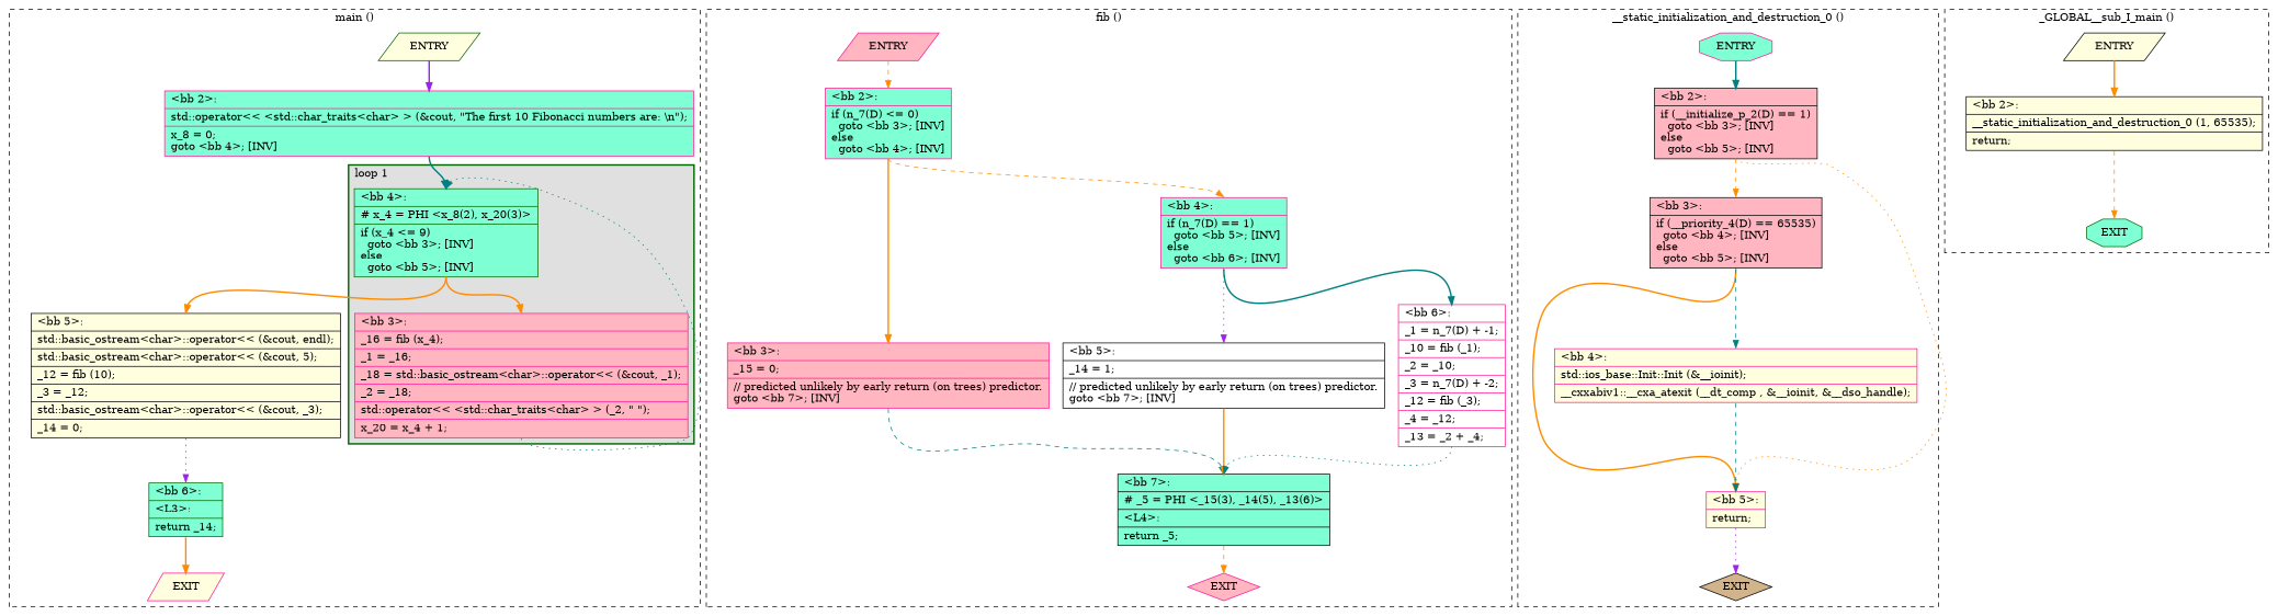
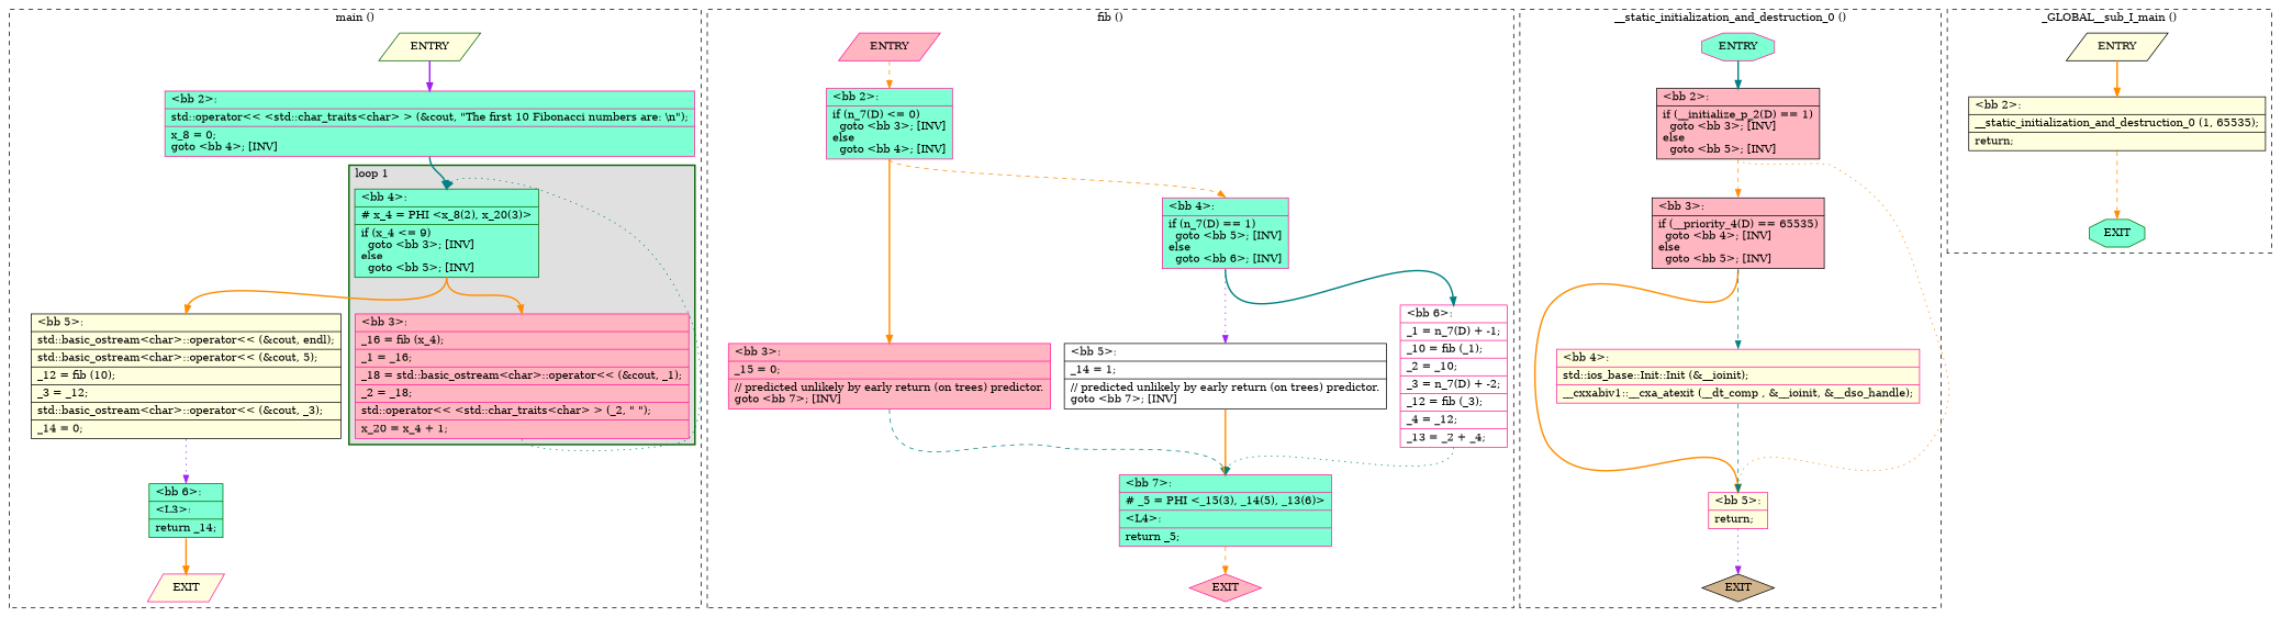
  digraph {
    node [fillcolor=aquamarine shape=record style=filled color=deeppink]
    edge [color=darkorange constraint=true headport=n style=bold tailport=s weight=10]
    n1 [label="{\<bb\ 4\>:\l|#\ x_4\ =\ PHI\ \<x_8(2),\ x_20(3)\>\l|if\ (x_4\ \<=\ 9)\l\ \ goto\ \<bb\ 3\>;\ [INV]\lelse\l\ \ goto\ \<bb\ 5\>;\ [INV]\l}" color=darkgreen]
    n2 [fillcolor=lightpink label="{\<bb\ 3\>:\l|_16\ =\ fib\ (x_4);\l|_1\ =\ _16;\l|_18\ =\ std::basic_ostream\<char\>::operator\<\<\ (&cout,\ _1);\l|_2\ =\ _18;\l|std::operator\<\<\ \<std::char_traits\<char\>\ \>\ (_2,\ \"\ \");\l|x_20\ =\ x_4\ +\ 1;\l}"]
    n3 [fillcolor=lightyellow label="{\<bb\ 5\>:\l|std::basic_ostream\<char\>::operator\<\<\ (&cout,\ endl);\l|std::basic_ostream\<char\>::operator\<\<\ (&cout,\ 5);\l|_12\ =\ fib\ (10);\l|_3\ =\ _12;\l|std::basic_ostream\<char\>::operator\<\<\ (&cout,\ _3);\l|_14\ =\ 0;\l}" color=black]
    n4 [fillcolor=lightyellow label=ENTRY shape=parallelogram color=darkgreen]
    n5 [fillcolor=lightyellow label=EXIT shape=parallelogram]
    n6 [label="{\<bb\ 2\>:\l|std::operator\<\<\ \<std::char_traits\<char\>\ \>\ (&cout,\ \"The\ first\ 10\ Fibonacci\ numbers\ are:\ \\n\");\l|x_8\ =\ 0;\lgoto\ \<bb\ 4\>;\ [INV]\l}"]
    n7 [label="{\<bb\ 6\>:\l|\<L3\>:\l|return\ _14;\l}" color=darkgreen]
    n8 [fillcolor=lightpink label=ENTRY shape=parallelogram]
    n9 [fillcolor=lightpink label=EXIT shape=diamond]
    n10 [label="{\<bb\ 2\>:\l|if\ (n_7(D)\ \<=\ 0)\l\ \ goto\ \<bb\ 3\>;\ [INV]\lelse\l\ \ goto\ \<bb\ 4\>;\ [INV]\l}"]
    n11 [fillcolor=lightpink label="{\<bb\ 3\>:\l|_15\ =\ 0;\l|//\ predicted\ unlikely\ by\ early\ return\ (on\ trees)\ predictor.\lgoto\ \<bb\ 7\>;\ [INV]\l}"]
    n12 [label="{\<bb\ 4\>:\l|if\ (n_7(D)\ ==\ 1)\l\ \ goto\ \<bb\ 5\>;\ [INV]\lelse\l\ \ goto\ \<bb\ 6\>;\ [INV]\l}"]
-   n13 [label="{\<bb\ 7\>:\l|#\ _5\ =\ PHI\ \<_15(3),\ _14(5),\ _13(6)\>\l|\<L4\>:\l|return\ _5;\l}" color=black]
+   n13 [label="{\<bb\ 7\>:\l|#\ _5\ =\ PHI\ \<_15(3),\ _14(5),\ _13(6)\>\l|\<L4\>:\l|return\ _5;\l}"]
    n14 [fillcolor=white label="{\<bb\ 5\>:\l|_14\ =\ 1;\l|//\ predicted\ unlikely\ by\ early\ return\ (on\ trees)\ predictor.\lgoto\ \<bb\ 7\>;\ [INV]\l}" color=black]
    n15 [fillcolor=white label="{\<bb\ 6\>:\l|_1\ =\ n_7(D)\ +\ -1;\l|_10\ =\ fib\ (_1);\l|_2\ =\ _10;\l|_3\ =\ n_7(D)\ +\ -2;\l|_12\ =\ fib\ (_3);\l|_4\ =\ _12;\l|_13\ =\ _2\ +\ _4;\l}"]
    n16 [label=ENTRY shape=octagon]
    n17 [fillcolor=tan label=EXIT shape=diamond color=black]
    n18 [fillcolor=lightpink label="{\<bb\ 2\>:\l|if\ (__initialize_p_2(D)\ ==\ 1)\l\ \ goto\ \<bb\ 3\>;\ [INV]\lelse\l\ \ goto\ \<bb\ 5\>;\ [INV]\l}" color=black]
    n19 [fillcolor=lightpink label="{\<bb\ 3\>:\l|if\ (__priority_4(D)\ ==\ 65535)\l\ \ goto\ \<bb\ 4\>;\ [INV]\lelse\l\ \ goto\ \<bb\ 5\>;\ [INV]\l}" color=black]
    n20 [fillcolor=lightyellow label="{\<bb\ 5\>:\l|return;\l}"]
    n21 [fillcolor=lightyellow label="{\<bb\ 4\>:\l|std::ios_base::Init::Init\ (&__ioinit);\l|__cxxabiv1::__cxa_atexit\ (__dt_comp\ ,\ &__ioinit,\ &__dso_handle);\l}"]
    n22 [fillcolor=lightyellow label=ENTRY shape=parallelogram color=black]
    n23 [label=EXIT shape=octagon color=darkgreen]
    n24 [fillcolor=lightyellow label="{\<bb\ 2\>:\l|__static_initialization_and_destruction_0\ (1,\ 65535);\l|return;\l}" color=black]
    subgraph cluster_1 {
      color=black
      label="main ()"
      style=dashed
      n3
      n4
      n5
      n6
      n7
      subgraph cluster_2 {
        color=darkgreen
        fillcolor=grey88
        label="loop 1"
        labeljust=l
        penwidth=2
        style=filled
        n1
        n2
      }
    }
    subgraph cluster_3 {
      color=black
      label="fib ()"
      style=dashed
      n8
      n9
      n10
      n11
      n12
      n13
      n14
      n15
    }
    subgraph cluster_4 {
      color=black
      label="__static_initialization_and_destruction_0 ()"
      style=dashed
      n16
      n17
      n18
      n19
      n20
      n21
    }
    subgraph cluster_5 {
      color=black
      label="_GLOBAL__sub_I_main ()"
      style=dashed
      n22
      n23
      n24
    }
    n1 -> n2
    n1 -> n3
    n2 -> n1 [color=teal constraint=false style=dotted]
    n3 -> n7 [color=purple style=dotted weight=100]
    n4 -> n5 [style=invis color="" weight=""]
    n4 -> n6 [color=purple weight=100]
    n6 -> n1 [color=teal weight=100]
    n7 -> n5
    n8 -> n9 [style=invis color="" weight=""]
    n8 -> n10 [style=dashed weight=100]
    n10 -> n11
    n10 -> n12 [style=dashed]
    n11 -> n13 [color=teal style=dashed weight=100]
    n12 -> n14 [color=purple style=dotted]
    n12 -> n15 [color=teal]
    n13 -> n9 [style=dashed]
    n14 -> n13 [weight=100]
    n15 -> n13 [color=teal style=dotted weight=100]
    n16 -> n17 [style=invis color="" weight=""]
    n16 -> n18 [color=teal weight=100]
    n18 -> n19 [style=dashed]
    n18 -> n20 [style=dotted]
    n19 -> n20
    n19 -> n21 [color=teal style=dashed]
    n20 -> n17 [color=purple style=dotted]
    n21 -> n20 [color=teal style=dashed weight=100]
    n22 -> n23 [style=invis color="" weight=""]
    n22 -> n24 [weight=100]
    n24 -> n23 [style=dashed]
  }
